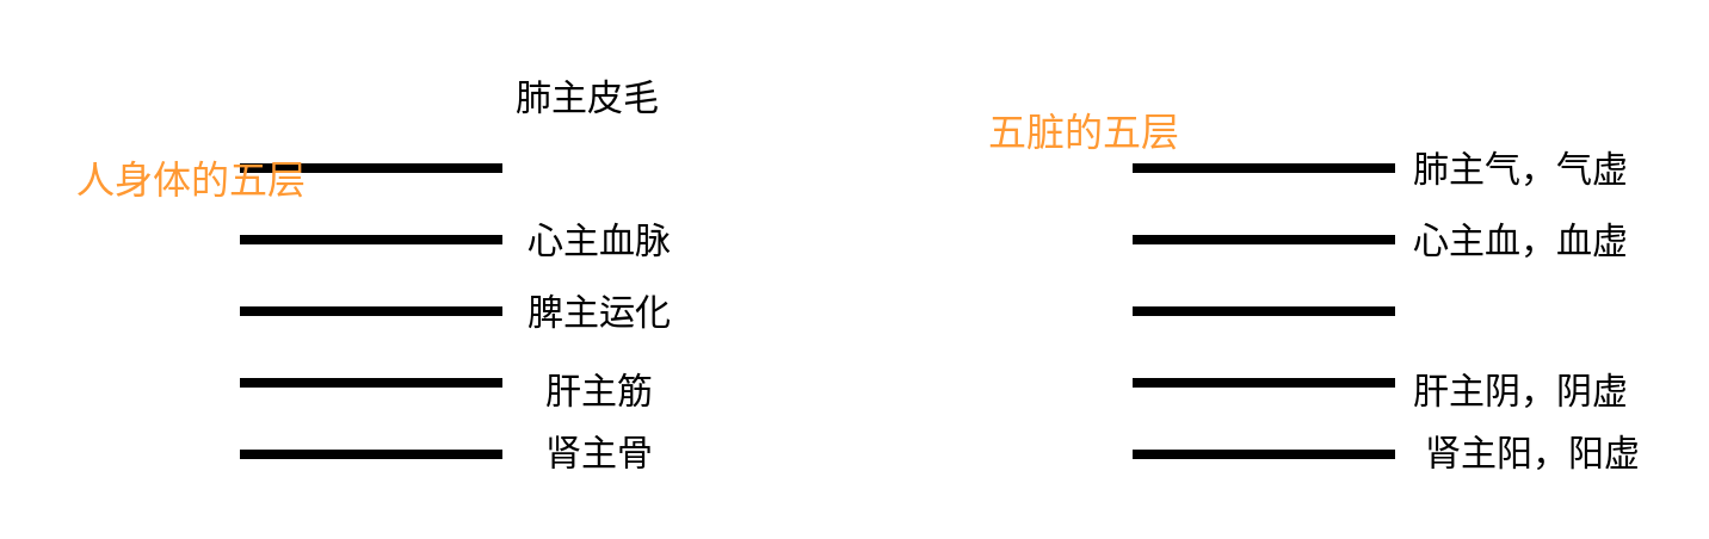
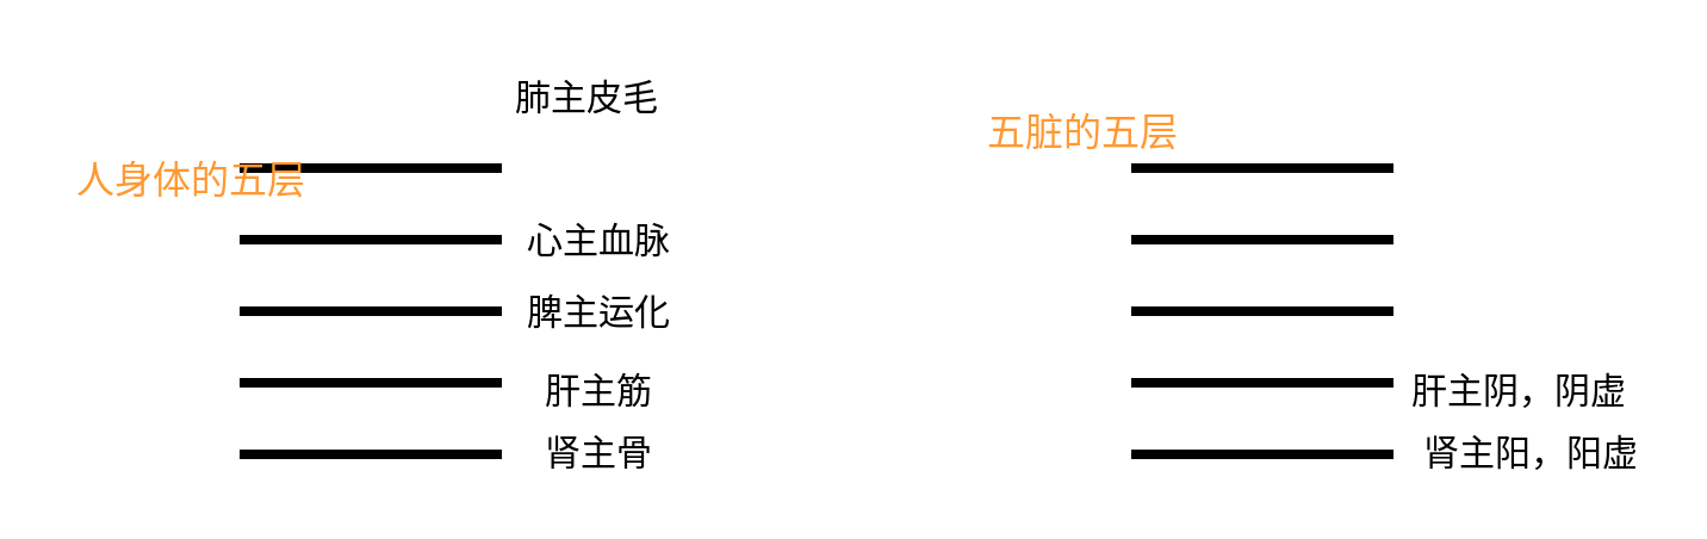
  <mxCell id="0" />
  <mxCell id="1" parent="0" />
  <mxCell id="2" value="" style="group" vertex="1" connectable="0" parent="1"><mxGeometry x="20" y="20" width="266" height="184" as="geometry" /></mxCell>
  <mxCell id="3" value="" style="endArrow=none;html=1;rounded=0;strokeWidth=4;" edge="1" parent="2"><mxGeometry width="50" height="50" relative="1" as="geometry"><mxPoint x="80" y="50" as="sourcePoint" /><mxPoint x="190" y="50" as="targetPoint" /></mxGeometry></mxCell>
  <mxCell id="4" value="" style="endArrow=none;html=1;rounded=0;strokeWidth=4;" edge="1" parent="2"><mxGeometry width="50" height="50" relative="1" as="geometry"><mxPoint x="80" y="80" as="sourcePoint" /><mxPoint x="190" y="80" as="targetPoint" /></mxGeometry></mxCell>
  <mxCell id="5" value="" style="endArrow=none;html=1;rounded=0;strokeWidth=4;" edge="1" parent="2"><mxGeometry width="50" height="50" relative="1" as="geometry"><mxPoint x="80" y="110" as="sourcePoint" /><mxPoint x="190" y="110" as="targetPoint" /></mxGeometry></mxCell>
  <mxCell id="6" value="" style="endArrow=none;html=1;rounded=0;strokeWidth=4;" edge="1" parent="2"><mxGeometry width="50" height="50" relative="1" as="geometry"><mxPoint x="80" y="140" as="sourcePoint" /><mxPoint x="190" y="140" as="targetPoint" /></mxGeometry></mxCell>
  <mxCell id="7" value="" style="endArrow=none;html=1;rounded=0;strokeWidth=4;" edge="1" parent="2"><mxGeometry width="50" height="50" relative="1" as="geometry"><mxPoint x="80" y="170" as="sourcePoint" /><mxPoint x="190" y="170" as="targetPoint" /></mxGeometry></mxCell>
  <mxCell id="8" value="人身体的五层" style="text;html=1;align=center;verticalAlign=middle;whiteSpace=wrap;rounded=0;fontSize=16;fontColor=#FF9933;" vertex="1" parent="2"><mxGeometry x="10" y="40" width="100" height="30" as="geometry" /></mxCell>
  <mxCell id="9" value="肺主皮毛" style="text;html=1;align=center;verticalAlign=middle;whiteSpace=wrap;rounded=0;fontSize=15;" vertex="1" parent="2"><mxGeometry x="191" y="5" width="70" height="30" as="geometry" /></mxCell>
  <mxCell id="10" value="心主血脉" style="text;html=1;align=center;verticalAlign=middle;whiteSpace=wrap;rounded=0;fontSize=15;" vertex="1" parent="2"><mxGeometry x="196" y="65" width="70" height="30" as="geometry" /></mxCell>
  <mxCell id="11" value="脾主运化" style="text;html=1;align=center;verticalAlign=middle;whiteSpace=wrap;rounded=0;fontSize=15;" vertex="1" parent="2"><mxGeometry x="196" y="95" width="70" height="30" as="geometry" /></mxCell>
  <mxCell id="12" value="肝主筋" style="text;html=1;align=center;verticalAlign=middle;whiteSpace=wrap;rounded=0;fontSize=15;" vertex="1" parent="2"><mxGeometry x="196" y="125" width="70" height="35" as="geometry" /></mxCell>
  <mxCell id="13" value="肾主骨" style="text;html=1;align=center;verticalAlign=middle;whiteSpace=wrap;rounded=0;fontSize=15;" vertex="1" parent="2"><mxGeometry x="196" y="154" width="70" height="30" as="geometry" /></mxCell>
  <mxCell id="14" value="" style="group" vertex="1" connectable="0" parent="1"><mxGeometry x="394" y="20" width="300" height="184" as="geometry" /></mxCell>
  <mxCell id="15" value="" style="endArrow=none;html=1;rounded=0;strokeWidth=4;" edge="1" parent="14"><mxGeometry width="50" height="50" relative="1" as="geometry"><mxPoint x="80" y="50" as="sourcePoint" /><mxPoint x="190" y="50" as="targetPoint" /></mxGeometry></mxCell>
  <mxCell id="16" value="" style="endArrow=none;html=1;rounded=0;strokeWidth=4;" edge="1" parent="14"><mxGeometry width="50" height="50" relative="1" as="geometry"><mxPoint x="80" y="80" as="sourcePoint" /><mxPoint x="190" y="80" as="targetPoint" /></mxGeometry></mxCell>
  <mxCell id="17" value="" style="endArrow=none;html=1;rounded=0;strokeWidth=4;" edge="1" parent="14"><mxGeometry width="50" height="50" relative="1" as="geometry"><mxPoint x="80" y="110" as="sourcePoint" /><mxPoint x="190" y="110" as="targetPoint" /></mxGeometry></mxCell>
  <mxCell id="18" value="" style="endArrow=none;html=1;rounded=0;strokeWidth=4;" edge="1" parent="14"><mxGeometry width="50" height="50" relative="1" as="geometry"><mxPoint x="80" y="140" as="sourcePoint" /><mxPoint x="190" y="140" as="targetPoint" /></mxGeometry></mxCell>
  <mxCell id="19" value="" style="endArrow=none;html=1;rounded=0;strokeWidth=4;" edge="1" parent="14"><mxGeometry width="50" height="50" relative="1" as="geometry"><mxPoint x="80" y="170" as="sourcePoint" /><mxPoint x="190" y="170" as="targetPoint" /></mxGeometry></mxCell>
  <mxCell id="20" value="五脏的五层" style="text;html=1;align=center;verticalAlign=middle;whiteSpace=wrap;rounded=0;fontSize=16;fontColor=#FF9933;" vertex="1" parent="14"><mxGeometry x="10" y="20" width="100" height="30" as="geometry" /></mxCell>
- <mxCell id="21" value="肺主气，气虚" style="text;html=1;align=center;verticalAlign=middle;whiteSpace=wrap;rounded=0;fontSize=15;" vertex="1" parent="14"><mxGeometry x="196" y="35" width="94" height="30" as="geometry" /></mxCell>
- <mxCell id="22" value="心主血，血虚" style="text;html=1;align=center;verticalAlign=middle;whiteSpace=wrap;rounded=0;fontSize=15;" vertex="1" parent="14"><mxGeometry x="196" y="65" width="94" height="30" as="geometry" /></mxCell>
  <mxCell id="23" value="肝主阴，阴虚" style="text;html=1;align=center;verticalAlign=middle;whiteSpace=wrap;rounded=0;fontSize=15;" vertex="1" parent="14"><mxGeometry x="196" y="125" width="94" height="35" as="geometry" /></mxCell>
  <mxCell id="24" value="肾主阳，阳虚" style="text;html=1;align=center;verticalAlign=middle;whiteSpace=wrap;rounded=0;fontSize=15;" vertex="1" parent="14"><mxGeometry x="196" y="154" width="104" height="30" as="geometry" /></mxCell>
